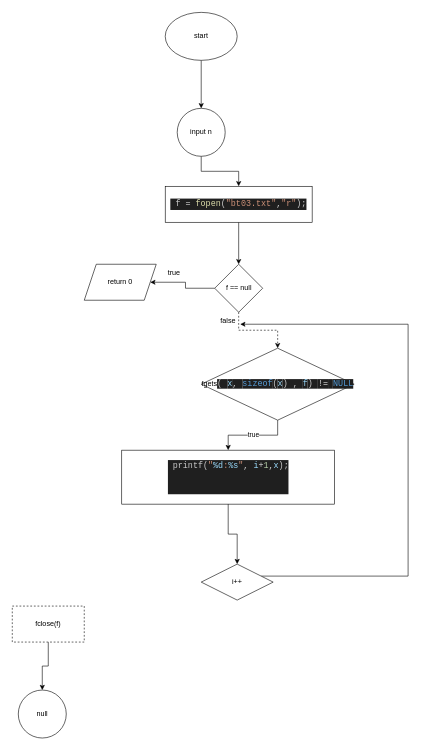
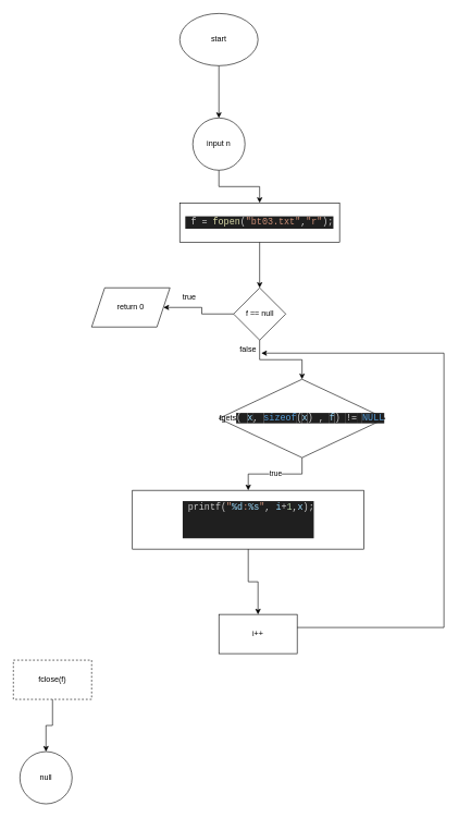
  <mxCell id="0" />
  <mxCell id="1" parent="0" />
  <mxCell id="2" value="" style="edgeStyle=orthogonalEdgeStyle;rounded=0;orthogonalLoop=1;jettySize=auto;html=1;" edge="1" parent="1" source="3" target="5"><mxGeometry relative="1" as="geometry" /></mxCell>
  <mxCell id="3" value="start" style="ellipse;whiteSpace=wrap;html=1;" vertex="1" parent="1"><mxGeometry x="275" y="20" width="120" height="80" as="geometry" /></mxCell>
  <mxCell id="4" value="" style="edgeStyle=orthogonalEdgeStyle;rounded=0;orthogonalLoop=1;jettySize=auto;html=1;" edge="1" parent="1" source="5" target="7"><mxGeometry relative="1" as="geometry" /></mxCell>
  <mxCell id="5" value="input n" style="ellipse;whiteSpace=wrap;html=1;" vertex="1" parent="1"><mxGeometry x="295" y="180" width="80" height="80" as="geometry" /></mxCell>
  <mxCell id="6" value="" style="edgeStyle=orthogonalEdgeStyle;rounded=0;orthogonalLoop=1;jettySize=auto;html=1;" edge="1" parent="1" source="7" target="10"><mxGeometry relative="1" as="geometry" /></mxCell>
  <mxCell id="7" value="&lt;div style=&quot;color: rgb(204, 204, 204); background-color: rgb(31, 31, 31); font-family: Consolas, &amp;quot;Courier New&amp;quot;, monospace; font-size: 14px; line-height: 19px;&quot;&gt;&amp;nbsp;f&amp;nbsp;=&amp;nbsp;&lt;span style=&quot;border-color: var(--border-color); color: rgb(220, 220, 170);&quot;&gt;fopen&lt;/span&gt;(&lt;span style=&quot;border-color: var(--border-color); color: rgb(206, 145, 120);&quot;&gt;&quot;bt03.txt&quot;&lt;/span&gt;,&lt;span style=&quot;border-color: var(--border-color); color: rgb(206, 145, 120);&quot;&gt;&quot;r&quot;&lt;/span&gt;);&lt;br&gt;&lt;/div&gt;" style="rounded=0;whiteSpace=wrap;html=1;" vertex="1" parent="1"><mxGeometry x="275" y="310" width="245" height="60" as="geometry" /></mxCell>
  <mxCell id="8" value="" style="edgeStyle=orthogonalEdgeStyle;rounded=0;orthogonalLoop=1;jettySize=auto;html=1;" edge="1" parent="1" source="10" target="11"><mxGeometry relative="1" as="geometry" /></mxCell>
  <mxCell id="9" value="true" style="edgeStyle=orthogonalEdgeStyle;rounded=0;orthogonalLoop=1;jettySize=auto;html=1;" edge="1" parent="1" source="19" target="12"><mxGeometry relative="1" as="geometry" /></mxCell>
  <mxCell id="10" value="f == null" style="rhombus;whiteSpace=wrap;html=1;rounded=0;" vertex="1" parent="1"><mxGeometry x="357.5" y="440" width="80" height="80" as="geometry" /></mxCell>
  <mxCell id="11" value="return 0" style="shape=parallelogram;perimeter=parallelogramPerimeter;whiteSpace=wrap;html=1;fixedSize=1;" vertex="1" parent="1"><mxGeometry x="140" y="440" width="120" height="60" as="geometry" /></mxCell>
  <mxCell id="12" value="&lt;div style=&quot;color: rgb(204, 204, 204); background-color: rgb(31, 31, 31); font-family: Consolas, &amp;quot;Courier New&amp;quot;, monospace; font-size: 14px; line-height: 19px;&quot;&gt;&lt;div style=&quot;line-height: 19px;&quot;&gt;&lt;div style=&quot;line-height: 19px;&quot;&gt;&lt;div style=&quot;border-color: var(--border-color);&quot;&gt;&lt;div style=&quot;border-color: var(--border-color);&quot;&gt;&amp;nbsp;printf(&lt;span style=&quot;border-color: var(--border-color); color: rgb(206, 145, 120);&quot;&gt;&quot;&lt;/span&gt;&lt;span style=&quot;border-color: var(--border-color); color: rgb(156, 220, 254);&quot;&gt;%d&lt;/span&gt;&lt;span style=&quot;border-color: var(--border-color); color: rgb(206, 145, 120);&quot;&gt;:&lt;/span&gt;&lt;span style=&quot;border-color: var(--border-color); color: rgb(156, 220, 254);&quot;&gt;%s&lt;/span&gt;&lt;span style=&quot;border-color: var(--border-color); color: rgb(206, 145, 120);&quot;&gt;&quot;&lt;/span&gt;,&amp;nbsp;&lt;span style=&quot;border-color: var(--border-color); color: rgb(156, 220, 254);&quot;&gt;i&lt;/span&gt;&lt;span style=&quot;border-color: var(--border-color); color: rgb(212, 212, 212);&quot;&gt;+&lt;/span&gt;&lt;span style=&quot;border-color: var(--border-color); color: rgb(181, 206, 168);&quot;&gt;1&lt;/span&gt;,&lt;span style=&quot;border-color: var(--border-color); color: rgb(156, 220, 254);&quot;&gt;x&lt;/span&gt;);&lt;/div&gt;&lt;div style=&quot;border-color: var(--border-color);&quot;&gt;&amp;nbsp; &amp;nbsp; &amp;nbsp; &amp;nbsp;&amp;nbsp;&lt;/div&gt;&lt;div&gt;&lt;br&gt;&lt;/div&gt;&lt;/div&gt;&lt;/div&gt;&lt;/div&gt;&lt;/div&gt;" style="rounded=0;whiteSpace=wrap;html=1;" vertex="1" parent="1"><mxGeometry x="202.5" y="750" width="355" height="90" as="geometry" /></mxCell>
  <mxCell id="13" value="true" style="text;html=1;strokeColor=none;fillColor=none;align=center;verticalAlign=middle;whiteSpace=wrap;rounded=0;" vertex="1" parent="1"><mxGeometry x="260" y="440" width="60" height="30" as="geometry" /></mxCell>
  <mxCell id="14" value="false" style="text;html=1;strokeColor=none;fillColor=none;align=center;verticalAlign=middle;whiteSpace=wrap;rounded=0;" vertex="1" parent="1"><mxGeometry x="350" y="520" width="60" height="30" as="geometry" /></mxCell>
  <mxCell id="15" value="" style="edgeStyle=orthogonalEdgeStyle;rounded=0;orthogonalLoop=1;jettySize=auto;html=1;" edge="1" parent="1" source="16" target="17"><mxGeometry relative="1" as="geometry" /></mxCell>
  <mxCell id="16" value="fclose(f)" style="whiteSpace=wrap;html=1;rounded=0;dashed=1;" vertex="1" parent="1"><mxGeometry x="20" y="1010" width="120" height="60" as="geometry" /></mxCell>
  <mxCell id="17" value="null" style="ellipse;whiteSpace=wrap;html=1;rounded=0;" vertex="1" parent="1"><mxGeometry x="30" y="1150" width="80" height="80" as="geometry" /></mxCell>
- <mxCell id="18" value="" style="edgeStyle=orthogonalEdgeStyle;rounded=0;orthogonalLoop=1;jettySize=auto;html=1;dashed=1;" edge="1" parent="1" source="10" target="19"><mxGeometry relative="1" as="geometry"><mxPoint x="398" y="520" as="sourcePoint" /><mxPoint x="368" y="730" as="targetPoint" /></mxGeometry></mxCell>
+ <mxCell id="18" value="" style="edgeStyle=orthogonalEdgeStyle;rounded=0;orthogonalLoop=1;jettySize=auto;html=1;" edge="1" parent="1" source="10" target="19"><mxGeometry relative="1" as="geometry"><mxPoint x="398" y="520" as="sourcePoint" /><mxPoint x="368" y="730" as="targetPoint" /></mxGeometry></mxCell>
  <mxCell id="19" value="fgets&lt;span style=&quot;color: rgb(204, 204, 204); font-family: Consolas, &amp;quot;Courier New&amp;quot;, monospace; font-size: 14px; background-color: rgb(31, 31, 31);&quot;&gt;(&amp;nbsp;&lt;/span&gt;&lt;span style=&quot;border-color: var(--border-color); font-family: Consolas, &amp;quot;Courier New&amp;quot;, monospace; font-size: 14px; background-color: rgb(31, 31, 31); color: rgb(156, 220, 254);&quot;&gt;x&lt;/span&gt;&lt;span style=&quot;color: rgb(204, 204, 204); font-family: Consolas, &amp;quot;Courier New&amp;quot;, monospace; font-size: 14px; background-color: rgb(31, 31, 31);&quot;&gt;,&amp;nbsp;&lt;/span&gt;&lt;span style=&quot;border-color: var(--border-color); font-family: Consolas, &amp;quot;Courier New&amp;quot;, monospace; font-size: 14px; background-color: rgb(31, 31, 31); color: rgb(86, 156, 214);&quot;&gt;sizeof&lt;/span&gt;&lt;span style=&quot;color: rgb(204, 204, 204); font-family: Consolas, &amp;quot;Courier New&amp;quot;, monospace; font-size: 14px; background-color: rgb(31, 31, 31);&quot;&gt;(&lt;/span&gt;&lt;span style=&quot;border-color: var(--border-color); font-family: Consolas, &amp;quot;Courier New&amp;quot;, monospace; font-size: 14px; background-color: rgb(31, 31, 31); color: rgb(156, 220, 254);&quot;&gt;x&lt;/span&gt;&lt;span style=&quot;color: rgb(204, 204, 204); font-family: Consolas, &amp;quot;Courier New&amp;quot;, monospace; font-size: 14px; background-color: rgb(31, 31, 31);&quot;&gt;) ,&amp;nbsp;&lt;/span&gt;&lt;span style=&quot;border-color: var(--border-color); font-family: Consolas, &amp;quot;Courier New&amp;quot;, monospace; font-size: 14px; background-color: rgb(31, 31, 31); color: rgb(156, 220, 254);&quot;&gt;f&lt;/span&gt;&lt;span style=&quot;color: rgb(204, 204, 204); font-family: Consolas, &amp;quot;Courier New&amp;quot;, monospace; font-size: 14px; background-color: rgb(31, 31, 31);&quot;&gt;)&amp;nbsp;&lt;/span&gt;&lt;span style=&quot;border-color: var(--border-color); font-family: Consolas, &amp;quot;Courier New&amp;quot;, monospace; font-size: 14px; background-color: rgb(31, 31, 31); color: rgb(212, 212, 212);&quot;&gt;!=&lt;/span&gt;&lt;span style=&quot;color: rgb(204, 204, 204); font-family: Consolas, &amp;quot;Courier New&amp;quot;, monospace; font-size: 14px; background-color: rgb(31, 31, 31);&quot;&gt;&amp;nbsp;&lt;/span&gt;&lt;span style=&quot;border-color: var(--border-color); font-family: Consolas, &amp;quot;Courier New&amp;quot;, monospace; font-size: 14px; background-color: rgb(31, 31, 31); color: rgb(86, 156, 214);&quot;&gt;NULL&lt;/span&gt;" style="rhombus;whiteSpace=wrap;html=1;" vertex="1" parent="1"><mxGeometry x="335" y="580" width="255" height="120" as="geometry" /></mxCell>
  <mxCell id="20" value="" style="edgeStyle=orthogonalEdgeStyle;rounded=0;orthogonalLoop=1;jettySize=auto;html=1;" edge="1" parent="1" source="12" target="22"><mxGeometry relative="1" as="geometry"><mxPoint x="368" y="820" as="sourcePoint" /><mxPoint x="368" y="970" as="targetPoint" /></mxGeometry></mxCell>
  <mxCell id="21" style="edgeStyle=orthogonalEdgeStyle;rounded=0;orthogonalLoop=1;jettySize=auto;html=1;" edge="1" parent="1" source="22"><mxGeometry relative="1" as="geometry"><mxPoint x="400" y="540" as="targetPoint" /><Array as="points"><mxPoint x="680" y="960" /><mxPoint x="680" y="540" /></Array></mxGeometry></mxCell>
- <mxCell id="22" value="i++" style="rhombus;whiteSpace=wrap;html=1;" vertex="1" parent="1"><mxGeometry x="335" y="940" width="120" height="60" as="geometry" /></mxCell>
+ <mxCell id="22" value="i++" style="rounded=0;whiteSpace=wrap;html=1;" vertex="1" parent="1"><mxGeometry x="335" y="940" width="120" height="60" as="geometry" /></mxCell>
